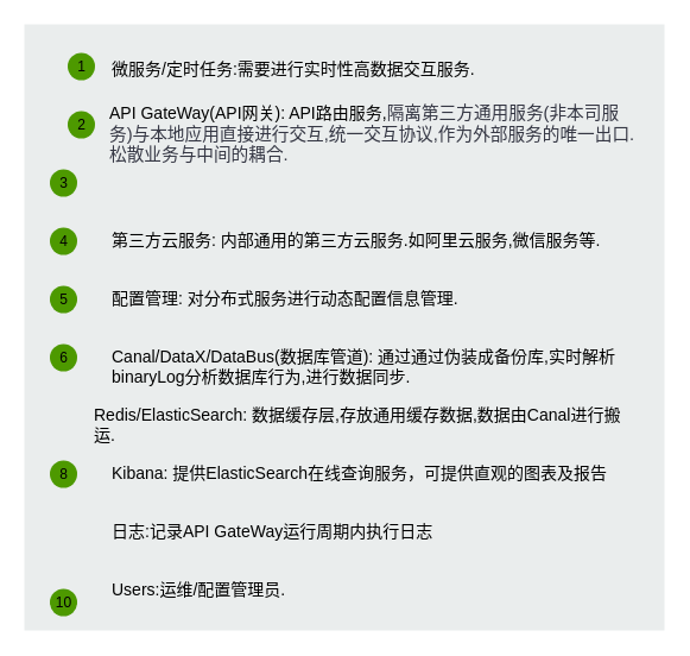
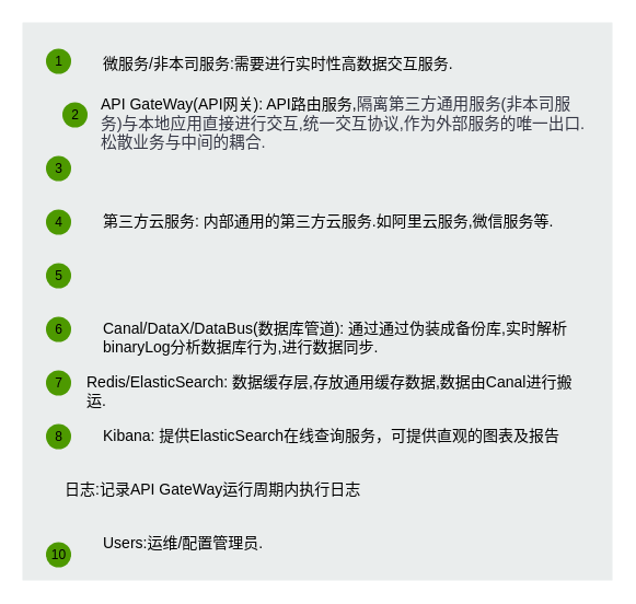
  <mxCell id="0" />
  <mxCell id="1" parent="0" />
  <mxCell id="2" value="" style="rounded=0;whiteSpace=wrap;html=1;fillColor=#EAEDED;fontSize=22;fontColor=#FFFFFF;strokeColor=none;labelBackgroundColor=none;" vertex="1" parent="1"><mxGeometry x="20" y="20" width="539" height="510" as="geometry" /></mxCell>
- <mxCell id="3" value="&lt;span&gt;微服务/定时任务:需要进行实时性高数据交互服务.&lt;/span&gt;" style="text;html=1;align=left;verticalAlign=top;spacingTop=-4;fontSize=14;labelBackgroundColor=none;whiteSpace=wrap;" vertex="1" parent="1"><mxGeometry x="91.5" y="47.25" width="449" height="32.5" as="geometry" /></mxCell>
- <mxCell id="4" value="1" style="ellipse;whiteSpace=wrap;html=1;aspect=fixed;fillColor=#4D9900;strokeColor=none;labelBackgroundColor=none;" vertex="1" parent="1"><mxGeometry x="56.5" y="44" width="23" height="23" as="geometry" /></mxCell>
+ <mxCell id="3" value="&lt;span&gt;微服务/非本司服务:需要进行实时性高数据交互服务.&lt;/span&gt;" style="text;html=1;align=left;verticalAlign=top;spacingTop=-4;fontSize=14;labelBackgroundColor=none;whiteSpace=wrap;" vertex="1" parent="1"><mxGeometry x="91.5" y="47.25" width="449" height="32.5" as="geometry" /></mxCell>
+ <mxCell id="4" value="1" style="ellipse;whiteSpace=wrap;html=1;aspect=fixed;fillColor=#4D9900;strokeColor=none;labelBackgroundColor=none;" vertex="1" parent="1"><mxGeometry x="41.5" y="44" width="23" height="23" as="geometry" /></mxCell>
  <mxCell id="5" value="&lt;span&gt;API GateWay(API网关): API路由服务,&lt;/span&gt;&lt;span id=&quot;docs-internal-guid-dd0a6776-7fff-c518-27d1-3884f40e37ec&quot;&gt;&lt;span style=&quot;font-size: 11pt ; font-family: &amp;#34;arial&amp;#34; ; color: rgb(53 , 55 , 68) ; background-color: transparent ; vertical-align: baseline&quot;&gt;隔离第三方通用服务(非本司服务)与本地应用直接进行交互,统一交互协议,作为外部服务的唯一出口.松散业务与中间的耦合.&amp;nbsp;&lt;/span&gt;&lt;/span&gt;&lt;span&gt;&lt;br&gt;&amp;nbsp;&lt;/span&gt;" style="text;html=1;align=left;verticalAlign=top;spacingTop=-4;fontSize=14;labelBackgroundColor=none;whiteSpace=wrap;" vertex="1" parent="1"><mxGeometry x="90" y="84" width="449" height="42" as="geometry" /></mxCell>
  <mxCell id="6" value="2" style="ellipse;whiteSpace=wrap;html=1;aspect=fixed;fillColor=#4D9900;strokeColor=none;labelBackgroundColor=none;" vertex="1" parent="1"><mxGeometry x="56.5" y="93" width="23" height="23" as="geometry" /></mxCell>
  <mxCell id="7" value="3" style="ellipse;whiteSpace=wrap;html=1;aspect=fixed;fillColor=#4D9900;strokeColor=none;labelBackgroundColor=none;" vertex="1" parent="1"><mxGeometry x="41.5" y="142" width="23" height="23" as="geometry" /></mxCell>
  <mxCell id="8" value="第三方云服务: 内部通用的第三方云服务.如阿里云服务,微信服务等." style="text;html=1;align=left;verticalAlign=top;spacingTop=-4;fontSize=14;labelBackgroundColor=none;whiteSpace=wrap;" vertex="1" parent="1"><mxGeometry x="91.5" y="191" width="449" height="30" as="geometry" /></mxCell>
  <mxCell id="9" value="4" style="ellipse;whiteSpace=wrap;html=1;aspect=fixed;fillColor=#4D9900;strokeColor=none;labelBackgroundColor=none;" vertex="1" parent="1"><mxGeometry x="41.5" y="191" width="23" height="23" as="geometry" /></mxCell>
- <mxCell id="10" value="&lt;span&gt;配置管理: 对分布式服务进行动态配置信息管理.&lt;/span&gt;" style="text;html=1;align=left;verticalAlign=top;spacingTop=-4;fontSize=14;labelBackgroundColor=none;whiteSpace=wrap;" vertex="1" parent="1"><mxGeometry x="91.5" y="240" width="449" height="30" as="geometry" /></mxCell>
  <mxCell id="11" value="5" style="ellipse;whiteSpace=wrap;html=1;aspect=fixed;fillColor=#4D9900;strokeColor=none;labelBackgroundColor=none;" vertex="1" parent="1"><mxGeometry x="41.5" y="240" width="23" height="23" as="geometry" /></mxCell>
  <mxCell id="12" value="&lt;span style=&quot;text-align: center&quot;&gt;&lt;font style=&quot;font-size: 14px&quot;&gt;Canal/DataX/DataBus&lt;/font&gt;&lt;/span&gt;&lt;span&gt;(数据库管道): 通过通过伪装成备份库,实时解析binaryLog分析数据库行为,进行数据同步.&lt;/span&gt;" style="text;html=1;align=left;verticalAlign=top;spacingTop=-4;fontSize=14;labelBackgroundColor=none;whiteSpace=wrap;" vertex="1" parent="1"><mxGeometry x="91.5" y="289" width="449" height="30" as="geometry" /></mxCell>
  <mxCell id="13" value="6" style="ellipse;whiteSpace=wrap;html=1;aspect=fixed;fillColor=#4D9900;strokeColor=none;labelBackgroundColor=none;" vertex="1" parent="1"><mxGeometry x="41.5" y="289" width="23" height="23" as="geometry" /></mxCell>
  <mxCell id="14" value="&lt;span&gt;Redis/ElasticSearch: 数据缓存层,存放通用缓存数据,数据由Canal进行搬运.&lt;/span&gt;" style="text;html=1;align=left;verticalAlign=top;spacingTop=-4;fontSize=14;labelBackgroundColor=none;whiteSpace=wrap;" vertex="1" parent="1"><mxGeometry x="76.5" y="338" width="449" height="40" as="geometry" /></mxCell>
+ <mxCell id="15" value="7" style="ellipse;whiteSpace=wrap;html=1;aspect=fixed;fillColor=#4D9900;strokeColor=none;labelBackgroundColor=none;" vertex="1" parent="1"><mxGeometry x="41.5" y="338" width="23" height="23" as="geometry" /></mxCell>
  <mxCell id="16" value="&lt;span&gt;Kibana: 提供ElasticSearch在线查询服务，可提供直观的图表及报告&lt;/span&gt;" style="text;html=1;align=left;verticalAlign=top;spacingTop=-4;fontSize=14;labelBackgroundColor=none;whiteSpace=wrap;" vertex="1" parent="1"><mxGeometry x="91.5" y="387" width="449" height="30" as="geometry" /></mxCell>
  <mxCell id="17" value="8" style="ellipse;whiteSpace=wrap;html=1;aspect=fixed;fillColor=#4D9900;strokeColor=none;labelBackgroundColor=none;" vertex="1" parent="1"><mxGeometry x="41.5" y="387" width="23" height="23" as="geometry" /></mxCell>
- <mxCell id="18" value="&lt;span&gt;日志:记录API GateWay运行周期内执行日志&lt;/span&gt;" style="text;html=1;align=left;verticalAlign=top;spacingTop=-4;fontSize=14;labelBackgroundColor=none;whiteSpace=wrap;" vertex="1" parent="1"><mxGeometry x="91.5" y="436" width="449" height="20" as="geometry" /></mxCell>
+ <mxCell id="18" value="&lt;span&gt;日志:记录API GateWay运行周期内执行日志&lt;/span&gt;" style="text;html=1;align=left;verticalAlign=top;spacingTop=-4;fontSize=14;labelBackgroundColor=none;whiteSpace=wrap;" vertex="1" parent="1"><mxGeometry x="56.5" y="436" width="449" height="20" as="geometry" /></mxCell>
  <mxCell id="19" value="&lt;span&gt;Users:运维/配置管理员.&lt;/span&gt;" style="text;html=1;align=left;verticalAlign=top;spacingTop=-4;fontSize=14;labelBackgroundColor=none;whiteSpace=wrap;" vertex="1" parent="1"><mxGeometry x="91.5" y="485" width="449" height="20" as="geometry" /></mxCell>
  <mxCell id="20" value="10" style="ellipse;whiteSpace=wrap;html=1;aspect=fixed;fillColor=#4D9900;strokeColor=none;labelBackgroundColor=none;" vertex="1" parent="1"><mxGeometry x="41.5" y="495" width="23" height="23" as="geometry" /></mxCell>
